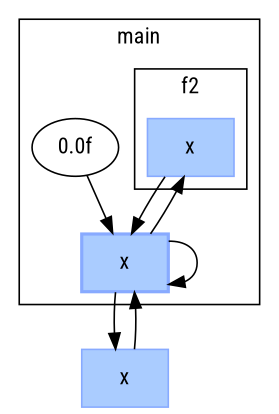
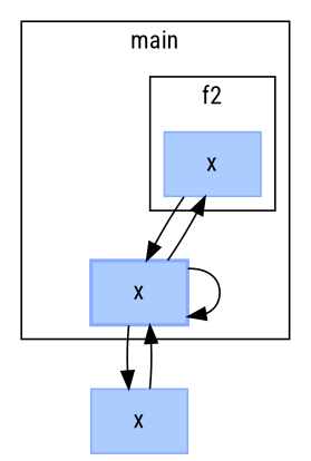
  digraph {
    fontname="Roboto Condensed"
    node [color="#88AAFF" fillcolor="#AACCFF" shape=box style=filled fontname="Roboto Condensed"]
    edge [fontname="Roboto Condensed"]
    n1 [label=<x>]
    n2 [label=<x> style="filled,bold"]
-   n3 [label=<0.0f> shape=ellipse color="" fillcolor="" style=""]
    n4 [label=<x>]
    subgraph cluster_1 {
      label=main
      n2
-     n3
      subgraph cluster_2 {
        label=f2
        n1
      }
    }
    n1 -> n2
    n2 -> n1
    n2 -> n2
    n2 -> n4
-   n3 -> n2
    n4 -> n2
  }
